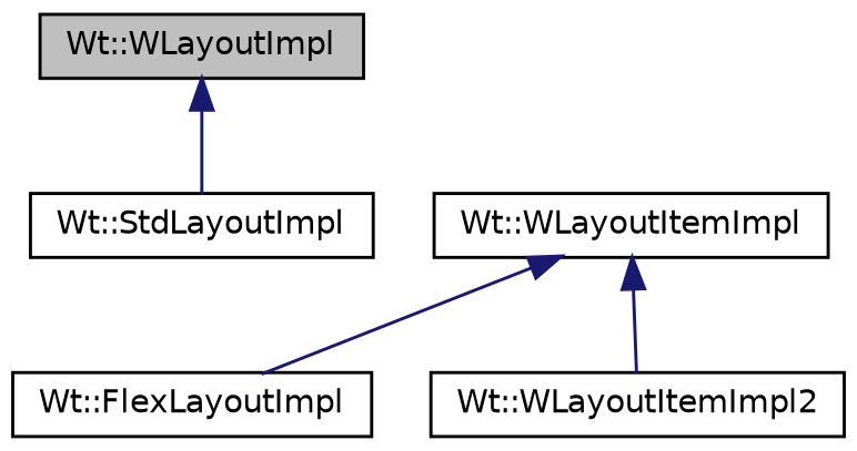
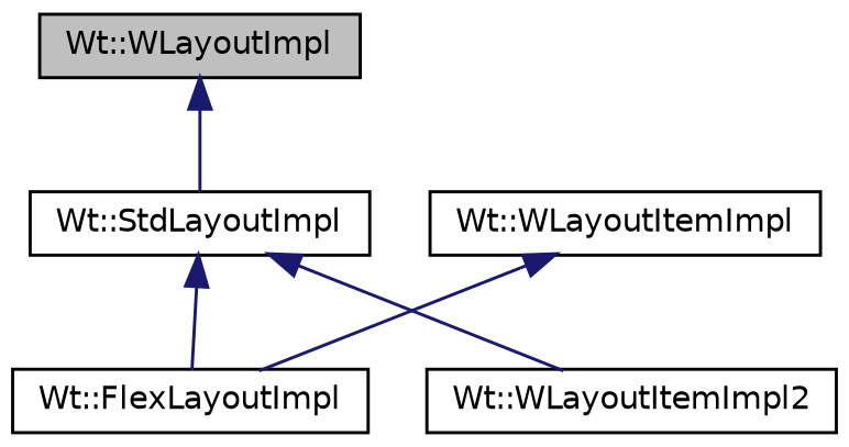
  digraph {
    node [color=black fillcolor=white fontname=Helvetica fontsize=10 shape=record style=filled]
    edge [color=midnightblue dir=back fontname=Helvetica fontsize=10 labelfontname=Helvetica labelfontsize=10 style=solid]
    n1 [fillcolor=grey75 fontcolor=black height=0.2 label="Wt::WLayoutImpl" width=0.4]
    n2 [height=0.2 label="Wt::StdLayoutImpl" width=0.4]
    n3 [height=0.2 label="Wt::FlexLayoutImpl" width=0.4]
    n4 [height=0.2 label="Wt::WLayoutItemImpl2" width=0.4]
    n5 [height=0.2 label="Wt::WLayoutItemImpl" width=0.4]
    n1 -> n2
-   n5 -> n4
+   n2 -> n3
+   n2 -> n4
    n5 -> n3
  }
